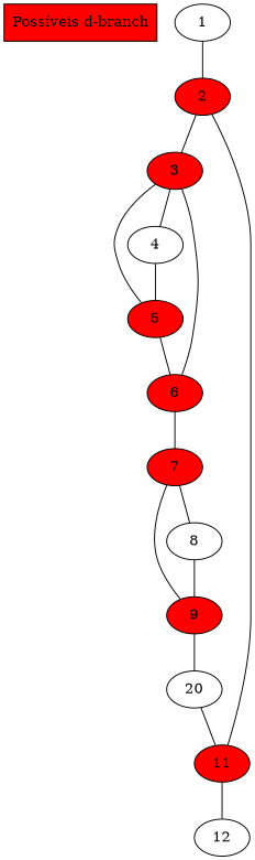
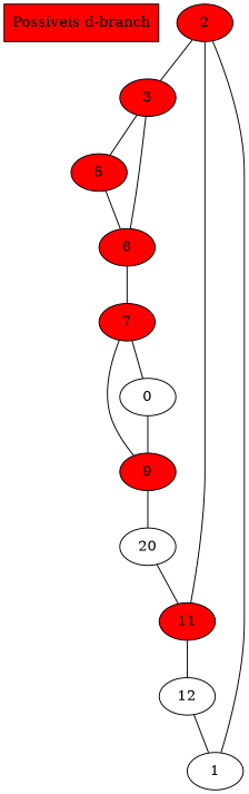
  graph {
    node [fillcolor=red style=filled]
    n1 [fontsize=14 label="Possíveis d-branch" shape=rectangle]
    2
    3
    11
    5
    6
-   4 [fillcolor="" style=""]
    12 [fillcolor="" style=""]
    7
    1 [fillcolor="" style=""]
    9
-   8 [fillcolor="" style=""]
+   8 [label=0 fillcolor="" style=""]
    n13 [label=20 fillcolor="" style=""]
    2 -- 3
    2 -- 11
    3 -- 5
    3 -- 6
-   3 -- 4
    11 -- 12
    5 -- 6
    6 -- 7
-   4 -- 5
+   12 -- 1
    7 -- 9
    7 -- 8
    1 -- 2
    9 -- n13
    8 -- 9
    n13 -- 11
  }
